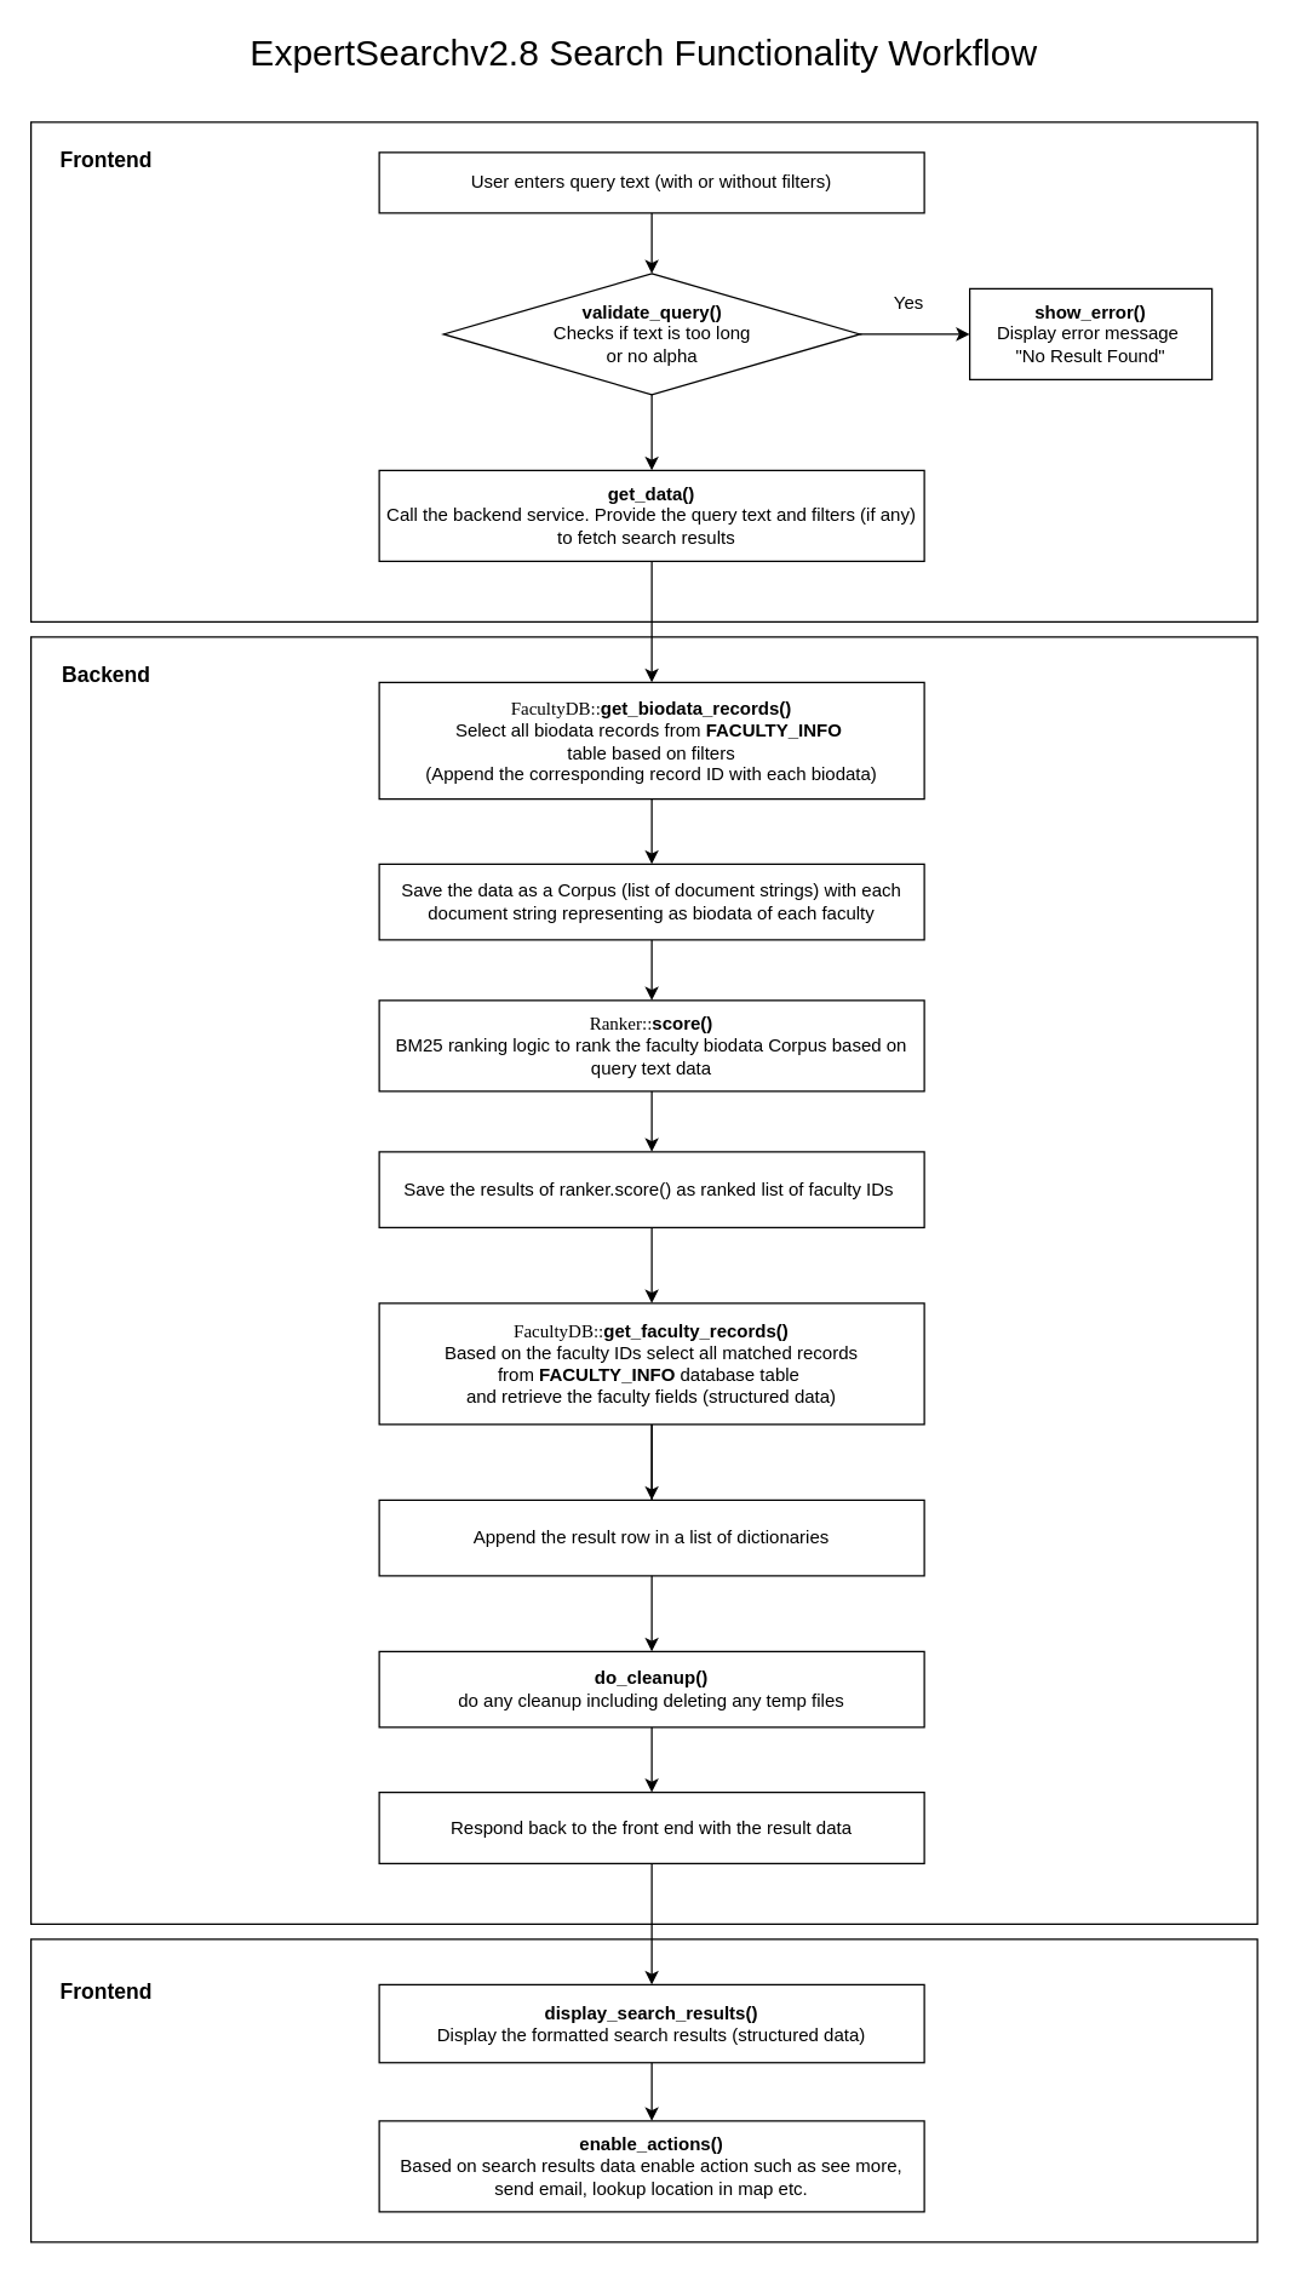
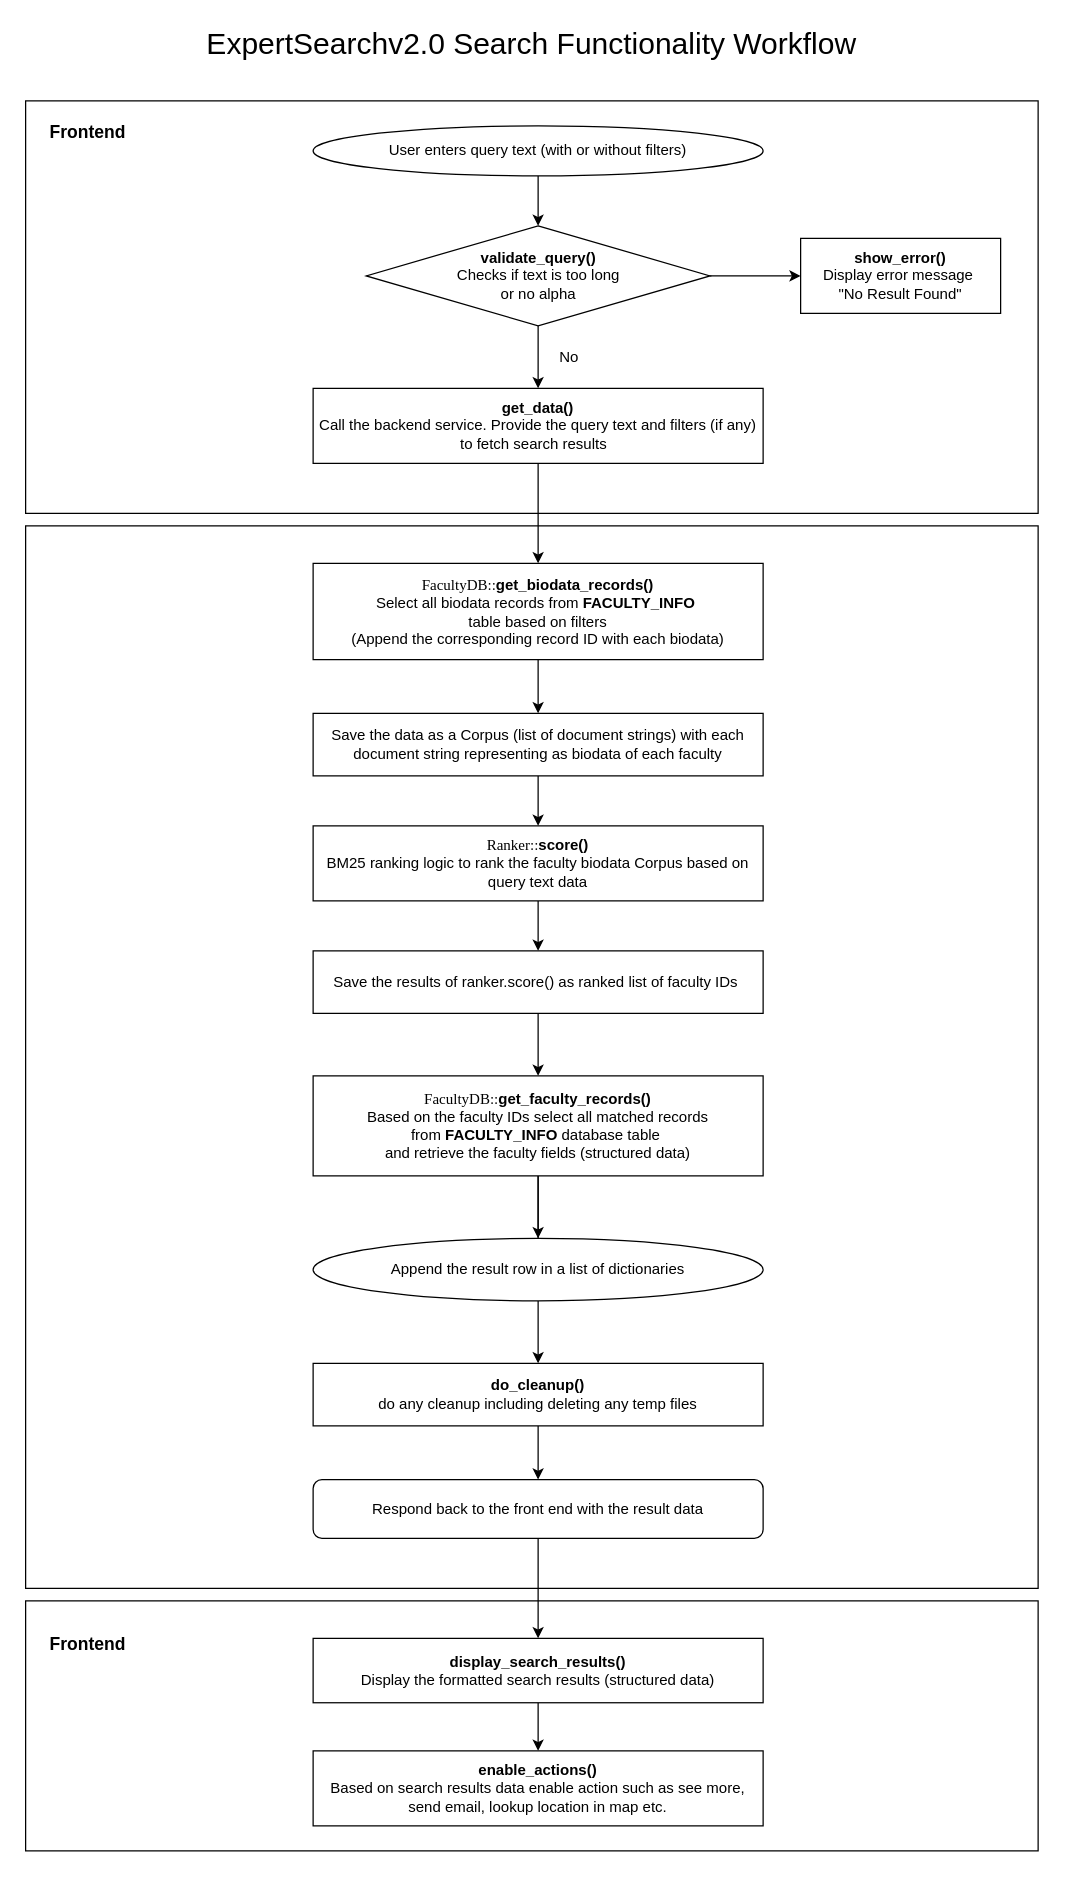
  <mxCell id="0" />
  <mxCell id="1" parent="0" />
  <mxCell id="2" value="" style="rounded=0;whiteSpace=wrap;html=1;fontSize=14;" parent="1" vertex="1"><mxGeometry x="20" y="420" width="810" height="850" as="geometry" /></mxCell>
  <mxCell id="3" value="" style="rounded=0;whiteSpace=wrap;html=1;fontSize=14;" parent="1" vertex="1"><mxGeometry x="20" y="1280" width="810" height="200" as="geometry" /></mxCell>
  <mxCell id="4" value="" style="rounded=0;whiteSpace=wrap;html=1;fontSize=14;" parent="1" vertex="1"><mxGeometry x="20" y="80" width="810" height="330" as="geometry" /></mxCell>
  <mxCell id="5" value="" style="edgeStyle=orthogonalEdgeStyle;rounded=0;orthogonalLoop=1;jettySize=auto;html=1;" parent="1" source="6" target="11" edge="1"><mxGeometry relative="1" as="geometry" /></mxCell>
- <mxCell id="6" value="User enters query text (with or without filters)" style="rounded=0;whiteSpace=wrap;html=1;" parent="1" vertex="1"><mxGeometry x="250" y="100" width="360" height="40" as="geometry" /></mxCell>
+ <mxCell id="6" value="User enters query text (with or without filters)" style="ellipse;whiteSpace=wrap;html=1;" parent="1" vertex="1"><mxGeometry x="250" y="100" width="360" height="40" as="geometry" /></mxCell>
  <mxCell id="7" style="edgeStyle=orthogonalEdgeStyle;rounded=0;orthogonalLoop=1;jettySize=auto;html=1;entryX=0.5;entryY=0;entryDx=0;entryDy=0;" parent="1" source="8" target="36" edge="1"><mxGeometry relative="1" as="geometry" /></mxCell>
  <mxCell id="8" value="&lt;span style=&quot;background-color: rgb(255 , 255 , 255) ; font-family: &amp;#34;menlo&amp;#34;&quot;&gt;&lt;font style=&quot;font-size: 12px&quot;&gt;FacultyDB::&lt;/font&gt;&lt;/span&gt;&lt;b&gt;get_biodata_records()&lt;/b&gt;&lt;br&gt;Select all biodata records from&amp;nbsp;&lt;b style=&quot;text-align: left&quot;&gt;FACULTY_INFO&lt;/b&gt;&amp;nbsp;&lt;br&gt;table based on filters&lt;br&gt;(Append the corresponding record ID with each biodata)" style="rounded=0;whiteSpace=wrap;html=1;" parent="1" vertex="1"><mxGeometry x="250" y="450" width="360" height="77" as="geometry" /></mxCell>
  <mxCell id="9" value="" style="edgeStyle=orthogonalEdgeStyle;rounded=0;orthogonalLoop=1;jettySize=auto;html=1;entryX=0.5;entryY=0;entryDx=0;entryDy=0;" parent="1" source="11" target="25" edge="1"><mxGeometry relative="1" as="geometry" /></mxCell>
  <mxCell id="10" style="edgeStyle=orthogonalEdgeStyle;rounded=0;orthogonalLoop=1;jettySize=auto;html=1;entryX=0;entryY=0.5;entryDx=0;entryDy=0;" parent="1" source="11" target="13" edge="1"><mxGeometry relative="1" as="geometry"><mxPoint x="610" y="240" as="targetPoint" /></mxGeometry></mxCell>
  <mxCell id="11" value="&lt;b&gt;&lt;span&gt;validate_query()&lt;/span&gt;&lt;br&gt;&lt;/b&gt;&lt;span&gt;Checks if text is too long &lt;br&gt;or no alpha&lt;/span&gt;" style="rhombus;whiteSpace=wrap;html=1;" parent="1" vertex="1"><mxGeometry x="292.5" y="180" width="275" height="80" as="geometry" /></mxCell>
+ <mxCell id="12" value="No" style="text;html=1;strokeColor=none;fillColor=none;align=center;verticalAlign=middle;whiteSpace=wrap;rounded=0;" parent="1" vertex="1"><mxGeometry x="430" y="270" width="50" height="30" as="geometry" /></mxCell>
  <mxCell id="13" value="&lt;b&gt;show_error()&lt;br&gt;&lt;/b&gt;Display error message&amp;nbsp; &lt;br&gt;&quot;No Result Found&quot;" style="rounded=0;whiteSpace=wrap;html=1;" parent="1" vertex="1"><mxGeometry x="640" y="190" width="160" height="60" as="geometry" /></mxCell>
- <mxCell id="14" value="Yes" style="text;html=1;strokeColor=none;fillColor=none;align=center;verticalAlign=middle;whiteSpace=wrap;rounded=0;" parent="1" vertex="1"><mxGeometry x="580" y="190" width="40" height="20" as="geometry" /></mxCell>
  <mxCell id="15" style="edgeStyle=orthogonalEdgeStyle;rounded=0;orthogonalLoop=1;jettySize=auto;html=1;entryX=0.5;entryY=0;entryDx=0;entryDy=0;" parent="1" source="16" target="18" edge="1"><mxGeometry relative="1" as="geometry" /></mxCell>
  <mxCell id="16" value="&lt;span style=&quot;background-color: rgb(255 , 255 , 255) ; font-family: &amp;#34;menlo&amp;#34;&quot;&gt;Ranker::&lt;/span&gt;&lt;b&gt;score()&lt;/b&gt;&lt;br&gt;BM25 ranking logic to rank the faculty biodata Corpus based on query text data" style="rounded=0;whiteSpace=wrap;html=1;" parent="1" vertex="1"><mxGeometry x="250" y="660" width="360" height="60" as="geometry" /></mxCell>
  <mxCell id="17" style="edgeStyle=orthogonalEdgeStyle;rounded=0;orthogonalLoop=1;jettySize=auto;html=1;entryX=0.5;entryY=0;entryDx=0;entryDy=0;" parent="1" source="18" target="21" edge="1"><mxGeometry relative="1" as="geometry" /></mxCell>
  <mxCell id="18" value="Save the results of ranker.score() as ranked list of faculty IDs&amp;nbsp;" style="rounded=0;whiteSpace=wrap;html=1;" parent="1" vertex="1"><mxGeometry x="250" y="760" width="360" height="50" as="geometry" /></mxCell>
  <mxCell id="19" value="" style="edgeStyle=orthogonalEdgeStyle;rounded=0;orthogonalLoop=1;jettySize=auto;html=1;" parent="1" source="21" target="23" edge="1"><mxGeometry relative="1" as="geometry" /></mxCell>
  <mxCell id="20" value="" style="edgeStyle=orthogonalEdgeStyle;rounded=0;orthogonalLoop=1;jettySize=auto;html=1;" parent="1" source="21" target="28" edge="1"><mxGeometry relative="1" as="geometry" /></mxCell>
  <mxCell id="21" value="&lt;span style=&quot;background-color: rgb(255 , 255 , 255) ; font-family: &amp;#34;menlo&amp;#34;&quot;&gt;FacultyDB::&lt;/span&gt;&lt;b&gt;get_faculty_records()&lt;/b&gt;&lt;br&gt;Based on the faculty IDs select all matched records from&amp;nbsp;&lt;b style=&quot;text-align: left&quot;&gt;FACULTY_INFO &lt;/b&gt;&lt;span style=&quot;text-align: left&quot;&gt;database table&amp;nbsp;&lt;/span&gt;&lt;br&gt;and retrieve the faculty&amp;nbsp;fields (structured data)" style="rounded=0;whiteSpace=wrap;html=1;" parent="1" vertex="1"><mxGeometry x="250" y="860" width="360" height="80" as="geometry" /></mxCell>
  <mxCell id="22" value="" style="edgeStyle=orthogonalEdgeStyle;rounded=0;orthogonalLoop=1;jettySize=auto;html=1;" parent="1" source="23" target="30" edge="1"><mxGeometry relative="1" as="geometry" /></mxCell>
  <mxCell id="23" value="&lt;b&gt;do_cleanup()&lt;br&gt;&lt;/b&gt;do any cleanup including deleting any temp files" style="whiteSpace=wrap;html=1;rounded=0;" parent="1" vertex="1"><mxGeometry x="250" y="1090" width="360" height="50" as="geometry" /></mxCell>
  <mxCell id="24" style="edgeStyle=orthogonalEdgeStyle;rounded=0;orthogonalLoop=1;jettySize=auto;html=1;entryX=0.5;entryY=0;entryDx=0;entryDy=0;" parent="1" source="25" target="8" edge="1"><mxGeometry relative="1" as="geometry" /></mxCell>
  <mxCell id="25" value="&lt;b&gt;get_data()&lt;br&gt;&lt;/b&gt;Call the backend service.&amp;nbsp;Provide the query text and filters (if any) to fetch search results&amp;nbsp;&amp;nbsp;" style="rounded=0;whiteSpace=wrap;html=1;" parent="1" vertex="1"><mxGeometry x="250" y="310" width="360" height="60" as="geometry" /></mxCell>
- <mxCell id="26" value="&lt;b&gt;&lt;font style=&quot;font-size: 14px&quot;&gt;Backend&lt;/font&gt;&lt;/b&gt;" style="text;html=1;strokeColor=none;fillColor=none;align=center;verticalAlign=middle;whiteSpace=wrap;rounded=0;" parent="1" vertex="1"><mxGeometry x="40" y="430" width="60" height="30" as="geometry" /></mxCell>
  <mxCell id="27" value="&lt;b&gt;&lt;font style=&quot;font-size: 14px&quot;&gt;Frontend&lt;/font&gt;&lt;/b&gt;" style="text;html=1;strokeColor=none;fillColor=none;align=center;verticalAlign=middle;whiteSpace=wrap;rounded=0;" parent="1" vertex="1"><mxGeometry x="40" y="90" width="60" height="30" as="geometry" /></mxCell>
- <mxCell id="28" value="Append the result row in a list of dictionaries" style="whiteSpace=wrap;html=1;rounded=0;" parent="1" vertex="1"><mxGeometry x="250" y="990" width="360" height="50" as="geometry" /></mxCell>
+ <mxCell id="28" value="Append the result row in a list of dictionaries" style="ellipse;whiteSpace=wrap;html=1;" parent="1" vertex="1"><mxGeometry x="250" y="990" width="360" height="50" as="geometry" /></mxCell>
  <mxCell id="29" value="" style="edgeStyle=orthogonalEdgeStyle;rounded=0;orthogonalLoop=1;jettySize=auto;html=1;" parent="1" source="30" target="33" edge="1"><mxGeometry relative="1" as="geometry" /></mxCell>
- <mxCell id="30" value="&lt;span&gt;Respond back to the front end with the result data&lt;/span&gt;" style="whiteSpace=wrap;html=1;rounded=0;" parent="1" vertex="1"><mxGeometry x="250" y="1183" width="360" height="47" as="geometry" /></mxCell>
+ <mxCell id="30" value="&lt;span&gt;Respond back to the front end with the result data&lt;/span&gt;" style="whiteSpace=wrap;html=1;rounded=1;" parent="1" vertex="1"><mxGeometry x="250" y="1183" width="360" height="47" as="geometry" /></mxCell>
  <mxCell id="31" value="&lt;b&gt;&lt;font style=&quot;font-size: 14px&quot;&gt;Frontend&lt;/font&gt;&lt;/b&gt;" style="text;html=1;strokeColor=none;fillColor=none;align=center;verticalAlign=middle;whiteSpace=wrap;rounded=0;" parent="1" vertex="1"><mxGeometry x="40" y="1300" width="60" height="30" as="geometry" /></mxCell>
  <mxCell id="32" style="edgeStyle=orthogonalEdgeStyle;rounded=0;orthogonalLoop=1;jettySize=auto;html=1;entryX=0.5;entryY=0;entryDx=0;entryDy=0;" parent="1" source="33" target="34" edge="1"><mxGeometry relative="1" as="geometry" /></mxCell>
  <mxCell id="33" value="&lt;b&gt;display_search_results()&lt;br&gt;&lt;/b&gt;Display the formatted search results (structured data)" style="whiteSpace=wrap;html=1;rounded=0;" parent="1" vertex="1"><mxGeometry x="250" y="1310" width="360" height="51.5" as="geometry" /></mxCell>
  <mxCell id="34" value="&lt;b&gt;enable_actions()&lt;br&gt;&lt;/b&gt;Based on search results data enable action such as see more, send email, lookup location in map etc." style="whiteSpace=wrap;html=1;rounded=0;" parent="1" vertex="1"><mxGeometry x="250" y="1400" width="360" height="60" as="geometry" /></mxCell>
  <mxCell id="35" style="edgeStyle=orthogonalEdgeStyle;rounded=0;orthogonalLoop=1;jettySize=auto;html=1;entryX=0.5;entryY=0;entryDx=0;entryDy=0;" parent="1" source="36" target="16" edge="1"><mxGeometry relative="1" as="geometry" /></mxCell>
  <mxCell id="36" value="Save the data as a Corpus (list of document strings) with each document string representing as biodata of each faculty" style="whiteSpace=wrap;html=1;rounded=0;" parent="1" vertex="1"><mxGeometry x="250" y="570" width="360" height="50" as="geometry" /></mxCell>
- <mxCell id="37" value="&lt;font style=&quot;font-size: 24px&quot;&gt;ExpertSearchv2.8 Search Functionality Workflow&lt;/font&gt;" style="text;html=1;strokeColor=none;fillColor=none;align=center;verticalAlign=middle;whiteSpace=wrap;rounded=0;" parent="1" vertex="1"><mxGeometry x="30" y="20" width="790" height="30" as="geometry" /></mxCell>
+ <mxCell id="37" value="&lt;font style=&quot;font-size: 24px&quot;&gt;ExpertSearchv2.0 Search Functionality Workflow&lt;/font&gt;" style="text;html=1;strokeColor=none;fillColor=none;align=center;verticalAlign=middle;whiteSpace=wrap;rounded=0;" parent="1" vertex="1"><mxGeometry x="30" y="20" width="790" height="30" as="geometry" /></mxCell>
